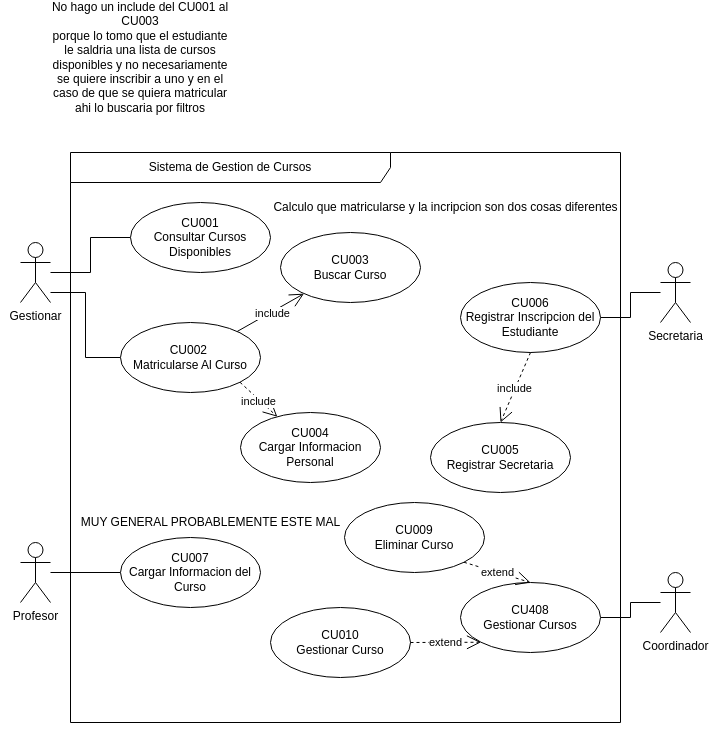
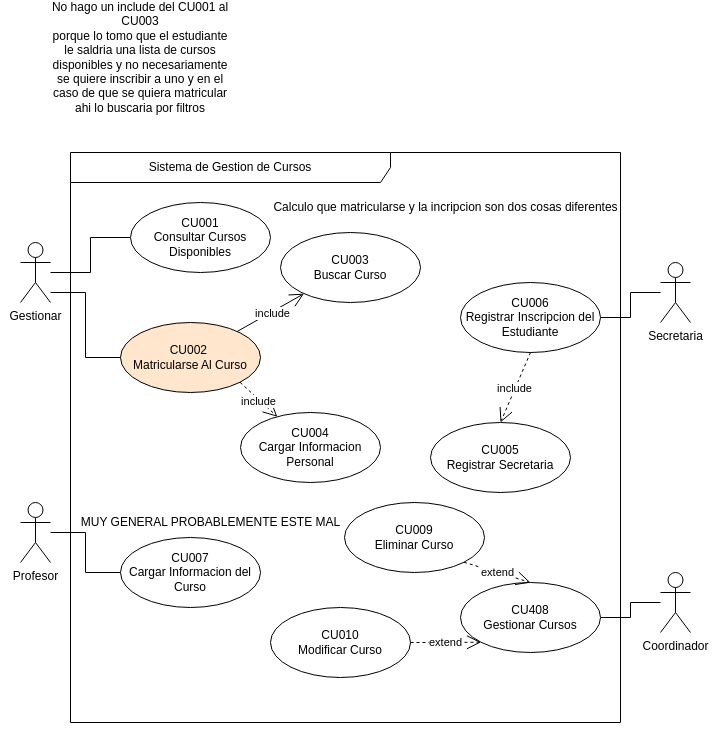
  <mxCell id="0" />
  <mxCell id="1" parent="0" />
  <mxCell id="2" value="Sistema de Gestion de Cursos" style="shape=umlFrame;whiteSpace=wrap;html=1;pointerEvents=0;width=320;height=30;" parent="1" vertex="1"><mxGeometry x="70" y="130" width="550" height="570" as="geometry" /></mxCell>
  <mxCell id="3" style="edgeStyle=orthogonalEdgeStyle;rounded=0;orthogonalLoop=1;jettySize=auto;html=1;entryX=0;entryY=0.5;entryDx=0;entryDy=0;endArrow=none;endFill=0;" parent="1" source="5" target="6" edge="1"><mxGeometry relative="1" as="geometry" /></mxCell>
  <mxCell id="4" style="edgeStyle=orthogonalEdgeStyle;rounded=0;orthogonalLoop=1;jettySize=auto;html=1;entryX=0;entryY=0.5;entryDx=0;entryDy=0;endArrow=none;endFill=0;" parent="1" source="5" target="7" edge="1"><mxGeometry relative="1" as="geometry"><Array as="points"><mxPoint x="85" y="270" /><mxPoint x="85" y="335" /></Array></mxGeometry></mxCell>
  <mxCell id="5" value="Gestionar" style="shape=umlActor;verticalLabelPosition=bottom;verticalAlign=top;html=1;" parent="1" vertex="1"><mxGeometry x="20" y="220" width="30" height="60" as="geometry" /></mxCell>
  <mxCell id="6" value="CU001&lt;br&gt;Consultar Cursos Disponibles" style="ellipse;whiteSpace=wrap;html=1;" parent="1" vertex="1"><mxGeometry x="130" y="180" width="140" height="70" as="geometry" /></mxCell>
- <mxCell id="7" value="CU002&amp;nbsp;&lt;br&gt;Matricularse Al Curso" style="ellipse;whiteSpace=wrap;html=1;" parent="1" vertex="1"><mxGeometry x="120" y="300" width="140" height="70" as="geometry" /></mxCell>
+ <mxCell id="7" value="CU002&amp;nbsp;&lt;br&gt;Matricularse Al Curso" style="ellipse;whiteSpace=wrap;html=1;fillColor=#ffe6cc;" parent="1" vertex="1"><mxGeometry x="120" y="300" width="140" height="70" as="geometry" /></mxCell>
  <mxCell id="8" value="CU003&lt;br&gt;Buscar Curso" style="ellipse;whiteSpace=wrap;html=1;" parent="1" vertex="1"><mxGeometry x="280" y="210" width="140" height="70" as="geometry" /></mxCell>
  <mxCell id="9" value="" style="endArrow=open;endSize=12;dashed=0;html=1;rounded=0;" parent="1" source="7" target="8" edge="1"><mxGeometry width="160" relative="1" as="geometry"><mxPoint x="260" y="335" as="sourcePoint" /><mxPoint x="400" y="410" as="targetPoint" /></mxGeometry></mxCell>
  <mxCell id="10" value="include" style="edgeLabel;html=1;align=center;verticalAlign=middle;resizable=0;points=[];" parent="9" vertex="1" connectable="0"><mxGeometry x="0.027" y="-1" relative="1" as="geometry"><mxPoint as="offset" /></mxGeometry></mxCell>
  <mxCell id="11" value="CU004&lt;br&gt;Cargar Informacion Personal" style="ellipse;whiteSpace=wrap;html=1;" parent="1" vertex="1"><mxGeometry x="240" y="390" width="140" height="70" as="geometry" /></mxCell>
  <mxCell id="12" value="" style="endArrow=open;endSize=12;dashed=1;html=1;rounded=0;exitX=1;exitY=1;exitDx=0;exitDy=0;" parent="1" source="7" target="11" edge="1"><mxGeometry width="160" relative="1" as="geometry"><mxPoint x="270" y="345" as="sourcePoint" /><mxPoint x="330" y="305" as="targetPoint" /></mxGeometry></mxCell>
  <mxCell id="13" value="include" style="edgeLabel;html=1;align=center;verticalAlign=middle;resizable=0;points=[];" parent="12" vertex="1" connectable="0"><mxGeometry x="0.027" y="-1" relative="1" as="geometry"><mxPoint as="offset" /></mxGeometry></mxCell>
  <mxCell id="14" value="CU005&lt;br&gt;Registrar Secretaria" style="ellipse;whiteSpace=wrap;html=1;" parent="1" vertex="1"><mxGeometry x="430" y="400" width="140" height="70" as="geometry" /></mxCell>
  <mxCell id="15" value="Secretaria" style="shape=umlActor;verticalLabelPosition=bottom;verticalAlign=top;html=1;" parent="1" vertex="1"><mxGeometry x="660" y="240" width="30" height="60" as="geometry" /></mxCell>
  <mxCell id="16" style="edgeStyle=orthogonalEdgeStyle;rounded=0;orthogonalLoop=1;jettySize=auto;html=1;endArrow=none;endFill=0;" parent="1" source="17" target="15" edge="1"><mxGeometry relative="1" as="geometry" /></mxCell>
  <mxCell id="17" value="CU006&lt;br&gt;Registrar Inscripcion del Estudiante" style="ellipse;whiteSpace=wrap;html=1;" parent="1" vertex="1"><mxGeometry x="460" y="260" width="140" height="70" as="geometry" /></mxCell>
  <mxCell id="18" value="" style="endArrow=open;endSize=12;dashed=1;html=1;rounded=0;exitX=0.5;exitY=1;exitDx=0;exitDy=0;entryX=0.5;entryY=0;entryDx=0;entryDy=0;" parent="1" source="17" target="14" edge="1"><mxGeometry width="160" relative="1" as="geometry"><mxPoint x="247" y="319" as="sourcePoint" /><mxPoint x="313" y="281" as="targetPoint" /></mxGeometry></mxCell>
  <mxCell id="19" value="include" style="edgeLabel;html=1;align=center;verticalAlign=middle;resizable=0;points=[];" parent="18" vertex="1" connectable="0"><mxGeometry x="0.027" y="-1" relative="1" as="geometry"><mxPoint as="offset" /></mxGeometry></mxCell>
  <mxCell id="20" style="edgeStyle=orthogonalEdgeStyle;rounded=0;orthogonalLoop=1;jettySize=auto;html=1;entryX=0;entryY=0.5;entryDx=0;entryDy=0;endArrow=none;endFill=0;" parent="1" source="21" target="22" edge="1"><mxGeometry relative="1" as="geometry" /></mxCell>
- <mxCell id="21" value="Profesor" style="shape=umlActor;verticalLabelPosition=bottom;verticalAlign=top;html=1;" parent="1" vertex="1"><mxGeometry x="20" y="520" width="30" height="60" as="geometry" /></mxCell>
+ <mxCell id="21" value="Profesor" style="shape=umlActor;verticalLabelPosition=bottom;verticalAlign=top;html=1;" parent="1" vertex="1"><mxGeometry x="20" y="480" width="30" height="60" as="geometry" /></mxCell>
  <mxCell id="22" value="CU007&lt;br&gt;Cargar Informacion del Curso" style="ellipse;whiteSpace=wrap;html=1;" parent="1" vertex="1"><mxGeometry x="120" y="515" width="140" height="70" as="geometry" /></mxCell>
  <mxCell id="23" value="MUY GENERAL PROBABLEMENTE ESTE MAL&lt;br&gt;" style="text;html=1;align=center;verticalAlign=middle;resizable=0;points=[];autosize=1;strokeColor=none;fillColor=none;" parent="1" vertex="1"><mxGeometry x="70" y="485" width="280" height="30" as="geometry" /></mxCell>
  <mxCell id="24" value="Coordinador" style="shape=umlActor;verticalLabelPosition=bottom;verticalAlign=top;html=1;" parent="1" vertex="1"><mxGeometry x="660" y="550" width="30" height="60" as="geometry" /></mxCell>
  <mxCell id="25" style="edgeStyle=orthogonalEdgeStyle;rounded=0;orthogonalLoop=1;jettySize=auto;html=1;endArrow=none;endFill=0;" parent="1" source="26" target="24" edge="1"><mxGeometry relative="1" as="geometry" /></mxCell>
  <mxCell id="26" value="CU408&lt;br&gt;Gestionar Cursos" style="ellipse;whiteSpace=wrap;html=1;" parent="1" vertex="1"><mxGeometry x="460" y="560" width="140" height="70" as="geometry" /></mxCell>
- <mxCell id="27" value="CU010&lt;br&gt;Gestionar Curso" style="ellipse;whiteSpace=wrap;html=1;" parent="1" vertex="1"><mxGeometry x="270" y="585" width="140" height="70" as="geometry" /></mxCell>
+ <mxCell id="27" value="CU010&lt;br&gt;Modificar Curso" style="ellipse;whiteSpace=wrap;html=1;" parent="1" vertex="1"><mxGeometry x="270" y="585" width="140" height="70" as="geometry" /></mxCell>
  <mxCell id="28" value="CU009&lt;br&gt;Eliminar Curso" style="ellipse;whiteSpace=wrap;html=1;" parent="1" vertex="1"><mxGeometry x="344" y="480" width="140" height="70" as="geometry" /></mxCell>
  <mxCell id="29" value="extend" style="endArrow=open;endSize=12;dashed=1;html=1;rounded=0;exitX=1;exitY=1;exitDx=0;exitDy=0;entryX=0.5;entryY=0;entryDx=0;entryDy=0;" parent="1" source="28" target="26" edge="1"><mxGeometry width="160" relative="1" as="geometry"><mxPoint x="310" y="380" as="sourcePoint" /><mxPoint x="470" y="380" as="targetPoint" /></mxGeometry></mxCell>
  <mxCell id="30" value="extend" style="endArrow=open;endSize=12;dashed=1;html=1;rounded=0;exitX=1;exitY=0.5;exitDx=0;exitDy=0;entryX=0;entryY=1;entryDx=0;entryDy=0;" parent="1" source="27" target="26" edge="1"><mxGeometry width="160" relative="1" as="geometry"><mxPoint x="474" y="550" as="sourcePoint" /><mxPoint x="540" y="570" as="targetPoint" /></mxGeometry></mxCell>
  <mxCell id="31" value="Calculo que matricularse y la incripcion son dos cosas diferentes&lt;br&gt;" style="text;html=1;align=center;verticalAlign=middle;resizable=0;points=[];autosize=1;strokeColor=none;fillColor=none;" vertex="1" parent="1"><mxGeometry x="260" y="170" width="370" height="30" as="geometry" /></mxCell>
  <mxCell id="32" value="No hago un include del CU001 al CU003&lt;br&gt;porque lo tomo que el estudiante le saldria una lista de cursos disponibles y no necesariamente se quiere inscribir a uno y en el caso de que se quiera matricular ahi lo buscaria por filtros" style="text;html=1;strokeColor=none;fillColor=none;align=center;verticalAlign=middle;whiteSpace=wrap;rounded=0;" vertex="1" parent="1"><mxGeometry x="50" y="20" width="180" height="30" as="geometry" /></mxCell>
